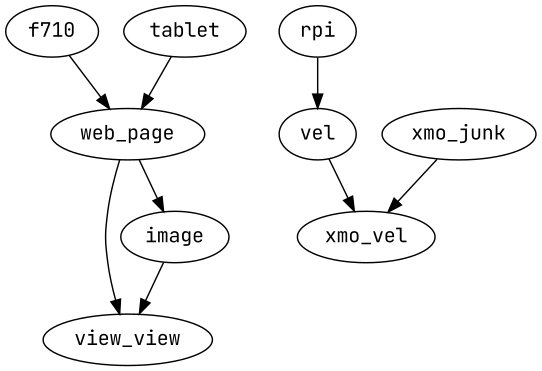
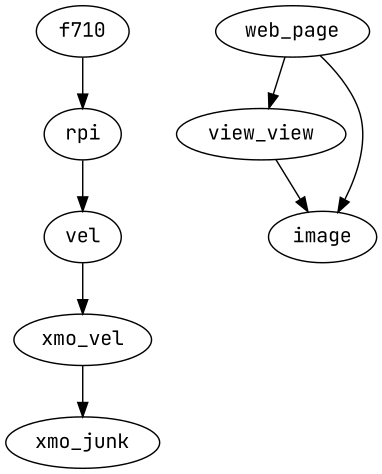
  digraph {
    fontname="JetBrains Mono"
    node [fontname="JetBrains Mono"]
    edge [fontname="JetBrains Mono"]
    f710
    rpi
    n3 [label=vel]
    n4 [label=xmo_vel]
    xmo_junk
    n6 [label=view_view]
    image
-   tablet
    web_page
-   f710 -> web_page
+   f710 -> rpi
    rpi -> n3
    n3 -> n4
-   xmo_junk -> n4
-   image -> n6
-   tablet -> web_page
+   n4 -> xmo_junk
+   n6 -> image
    web_page -> n6
    web_page -> image
  }
